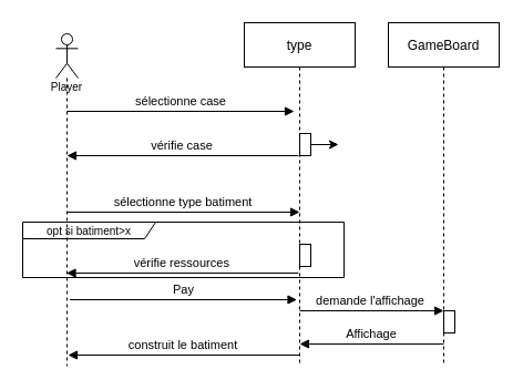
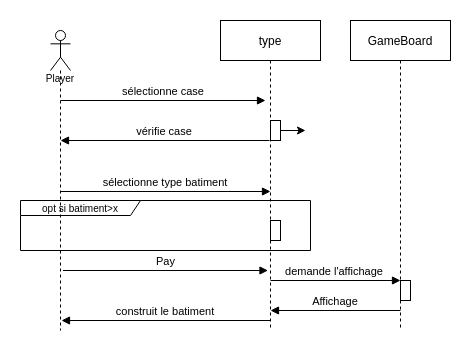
  <mxCell id="0" />
  <mxCell id="1" parent="0" />
  <mxCell id="2" value="&lt;font style=&quot;font-size: 10px&quot;&gt;opt si batiment&amp;gt;x&lt;/font&gt;" style="shape=umlFrame;whiteSpace=wrap;html=1;fillColor=none;width=120;height=15;" parent="1" vertex="1"><mxGeometry x="20" y="200" width="290" height="50" as="geometry" /></mxCell>
  <mxCell id="3" value="type" style="shape=umlLifeline;perimeter=lifelinePerimeter;container=1;collapsible=0;recursiveResize=0;rounded=0;shadow=0;strokeWidth=1;" parent="1" vertex="1"><mxGeometry x="220" y="20" width="100" height="310" as="geometry" /></mxCell>
  <mxCell id="4" value="" style="rounded=0;whiteSpace=wrap;html=1;fontSize=10;fillColor=none;" parent="3" vertex="1"><mxGeometry x="50" y="200" width="10" height="20" as="geometry" /></mxCell>
  <mxCell id="5" value="" style="rounded=0;whiteSpace=wrap;html=1;fontSize=10;fillColor=none;" parent="3" vertex="1"><mxGeometry x="50" y="100" width="10" height="20" as="geometry" /></mxCell>
  <mxCell id="6" value="demande l'affichage" style="verticalAlign=bottom;endArrow=block;shadow=0;strokeWidth=1;" edge="1" parent="3"><mxGeometry x="-0.02" relative="1" as="geometry"><mxPoint x="50" y="260" as="sourcePoint" /><mxPoint x="180" y="260" as="targetPoint" /><mxPoint as="offset" /></mxGeometry></mxCell>
  <mxCell id="7" value="Affichage" style="verticalAlign=bottom;endArrow=block;shadow=0;strokeWidth=1;" edge="1" parent="3"><mxGeometry relative="1" as="geometry"><mxPoint x="180.0" y="290" as="sourcePoint" /><mxPoint x="50" y="290" as="targetPoint" /></mxGeometry></mxCell>
  <mxCell id="8" value="construit le batiment" style="verticalAlign=bottom;endArrow=block;shadow=0;strokeWidth=1;" edge="1" parent="3"><mxGeometry relative="1" as="geometry"><mxPoint x="50.0" y="300" as="sourcePoint" /><mxPoint x="-159" y="300" as="targetPoint" /></mxGeometry></mxCell>
  <mxCell id="9" value="sélectionne case" style="verticalAlign=bottom;endArrow=block;entryX=0;entryY=0;shadow=0;strokeWidth=1;" parent="1" edge="1"><mxGeometry relative="1" as="geometry"><mxPoint x="60" y="100" as="sourcePoint" /><mxPoint x="265" y="100" as="targetPoint" /></mxGeometry></mxCell>
  <mxCell id="10" value="vérifie case" style="verticalAlign=bottom;endArrow=block;shadow=0;strokeWidth=1;" parent="1" edge="1"><mxGeometry relative="1" as="geometry"><mxPoint x="269" y="140" as="sourcePoint" /><mxPoint x="60" y="140" as="targetPoint" /></mxGeometry></mxCell>
- <mxCell id="11" value="vérifie ressources" style="verticalAlign=bottom;endArrow=block;shadow=0;strokeWidth=1;exitX=0.488;exitY=0.729;exitDx=0;exitDy=0;exitPerimeter=0;" parent="1" source="3" target="13" edge="1"><mxGeometry relative="1" as="geometry"><mxPoint x="264" y="240" as="sourcePoint" /><mxPoint x="30" y="239" as="targetPoint" /></mxGeometry></mxCell>
  <mxCell id="12" value="sélectionne type batiment" style="verticalAlign=bottom;endArrow=block;shadow=0;strokeWidth=1;" parent="1" edge="1"><mxGeometry relative="1" as="geometry"><mxPoint x="60" y="191" as="sourcePoint" /><mxPoint x="270" y="191" as="targetPoint" /></mxGeometry></mxCell>
  <mxCell id="13" value="Player" style="shape=umlLifeline;participant=umlActor;perimeter=lifelinePerimeter;whiteSpace=wrap;html=1;container=1;collapsible=0;recursiveResize=0;verticalAlign=top;spacingTop=36;outlineConnect=0;fontSize=10;fillColor=none;" parent="1" vertex="1"><mxGeometry x="50" y="30" width="20" height="300" as="geometry" /></mxCell>
  <mxCell id="14" value="GameBoard" style="shape=umlLifeline;perimeter=lifelinePerimeter;container=1;collapsible=0;recursiveResize=0;rounded=0;shadow=0;strokeWidth=1;size=40;" parent="1" vertex="1"><mxGeometry x="350" y="20" width="100" height="310" as="geometry" /></mxCell>
  <mxCell id="15" value="" style="rounded=0;whiteSpace=wrap;html=1;fontSize=10;fillColor=none;" parent="14" vertex="1"><mxGeometry x="50" y="260" width="10" height="20" as="geometry" /></mxCell>
  <mxCell id="16" value="" style="edgeStyle=orthogonalEdgeStyle;rounded=0;orthogonalLoop=1;jettySize=auto;html=1;fontSize=10;" parent="1" source="5" edge="1"><mxGeometry relative="1" as="geometry"><mxPoint x="305" y="130" as="targetPoint" /></mxGeometry></mxCell>
  <mxCell id="17" value="Pay" style="verticalAlign=bottom;endArrow=block;entryX=0;entryY=0;shadow=0;strokeWidth=1;" edge="1" parent="1"><mxGeometry relative="1" as="geometry"><mxPoint x="62.5" y="270" as="sourcePoint" /><mxPoint x="267.5" y="270" as="targetPoint" /></mxGeometry></mxCell>
